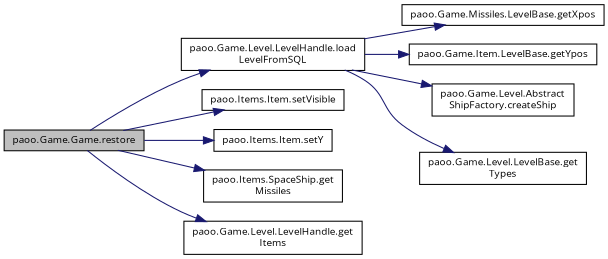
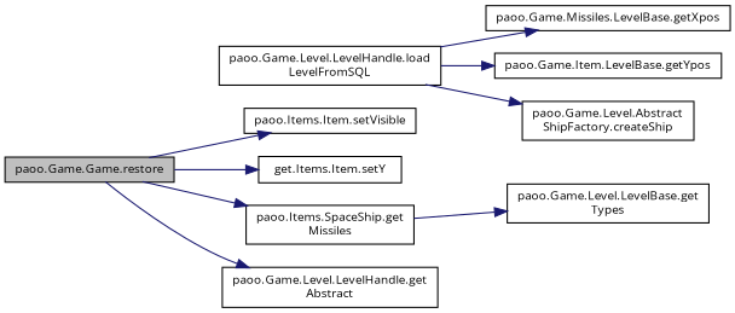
  digraph {
    fontname="Open Sans"
    rankdir=LR
    node [color=black fillcolor=white fontname="Open Sans" fontsize=10 shape=record style=filled]
    edge [color=midnightblue fontname="Open Sans" fontsize=10 labelfontname=Helvetica labelfontsize=10 style=solid]
    n1 [fillcolor=grey75 fontcolor=black height=0.2 label="paoo.Game.Game.restore" width=0.4]
    n2 [height=0.2 label="paoo.Game.Level.LevelHandle.load\lLevelFromSQL" width=0.4]
    n3 [height=0.2 label="paoo.Items.Item.setVisible" width=0.4]
-   n4 [height=0.2 label="paoo.Items.Item.setY" width=0.4]
+   n4 [height=0.2 label="get.Items.Item.setY" width=0.4]
    n5 [height=0.2 label="paoo.Items.SpaceShip.get\lMissiles" width=0.4]
-   n6 [height=0.2 label="paoo.Game.Level.LevelHandle.get\lItems" width=0.4]
+   n6 [height=0.2 label="paoo.Game.Level.LevelHandle.get\lAbstract" width=0.4]
    n7 [height=0.2 label="paoo.Game.Level.LevelBase.get\lTypes" width=0.4]
    n8 [height=0.2 label="paoo.Game.Missiles.LevelBase.getXpos" width=0.4]
    n9 [height=0.2 label="paoo.Game.Item.LevelBase.getYpos" width=0.4]
    n10 [height=0.2 label="paoo.Game.Level.Abstract\lShipFactory.createShip" width=0.4]
-   n1 -> n2
    n1 -> n3
    n1 -> n4
    n1 -> n5
    n1 -> n6
-   n2 -> n7
+   n5 -> n7
    n2 -> n8
    n2 -> n9
    n2 -> n10
  }
